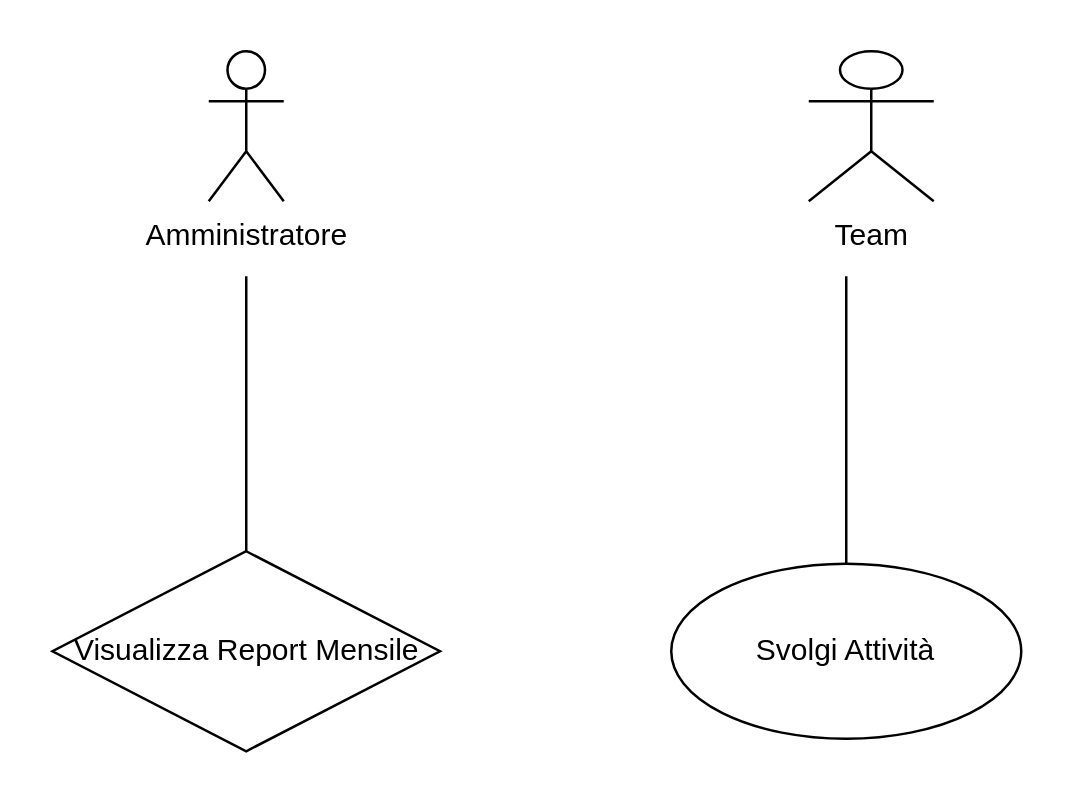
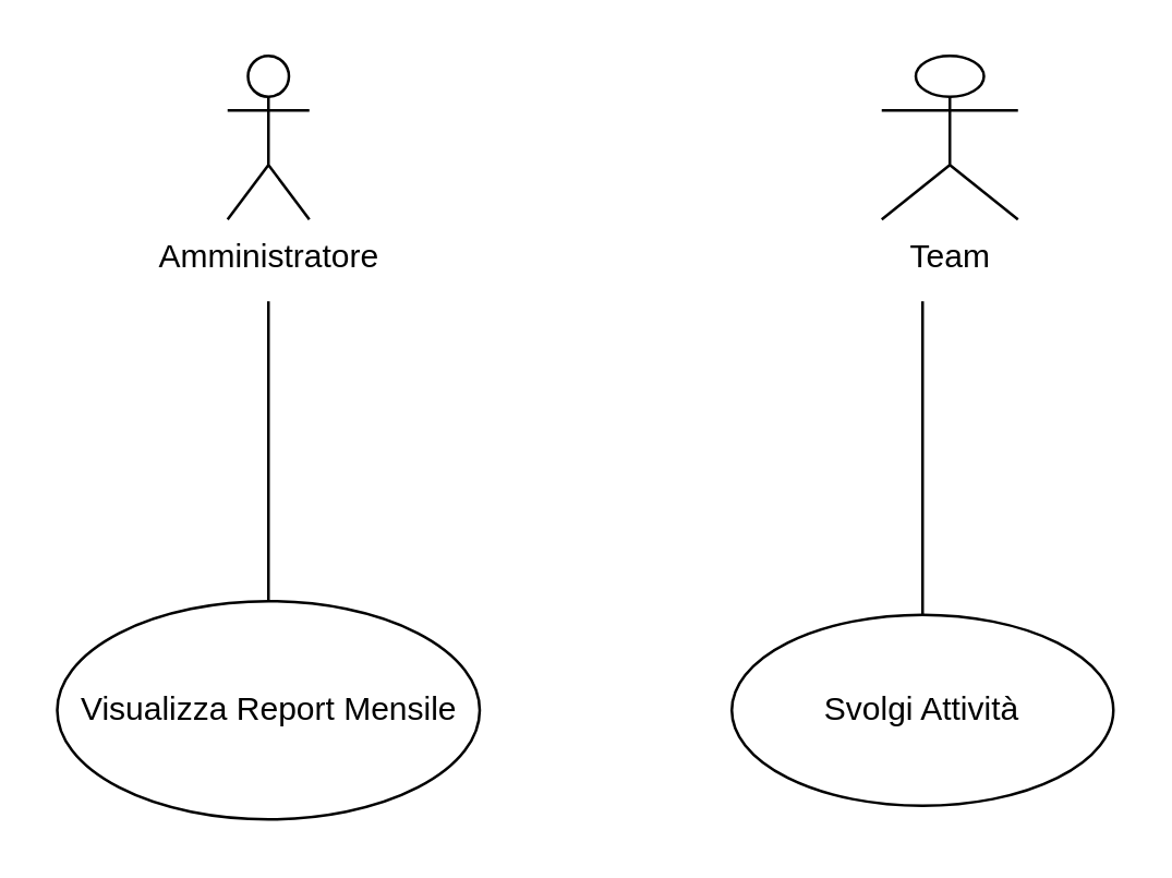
  <mxCell id="0" />
  <mxCell id="1" parent="0" />
  <mxCell id="2" value="Amministratore" style="shape=umlActor;verticalLabelPosition=bottom;verticalAlign=top;html=1;" vertex="1" parent="1"><mxGeometry x="83" y="20" width="30" height="60" as="geometry" /></mxCell>
  <mxCell id="3" value="Team" style="shape=umlActor;verticalLabelPosition=bottom;verticalAlign=top;html=1;" vertex="1" parent="1"><mxGeometry x="323" y="20" width="50" height="60" as="geometry" /></mxCell>
- <mxCell id="4" value="Visualizza Report Mensile" style="rhombus;whiteSpace=wrap;html=1;" vertex="1" parent="1"><mxGeometry x="20.5" y="220" width="155" height="80" as="geometry" /></mxCell>
+ <mxCell id="4" value="Visualizza Report Mensile" style="ellipse;whiteSpace=wrap;html=1;" vertex="1" parent="1"><mxGeometry x="20.5" y="220" width="155" height="80" as="geometry" /></mxCell>
  <mxCell id="5" value="Svolgi Attività" style="ellipse;whiteSpace=wrap;html=1;" vertex="1" parent="1"><mxGeometry x="268" y="225" width="140" height="70" as="geometry" /></mxCell>
  <mxCell id="6" value="" style="endArrow=none;html=1;edgeStyle=orthogonalEdgeStyle;rounded=0;" edge="1" parent="1" source="5"><mxGeometry relative="1" as="geometry"><mxPoint x="213" y="150" as="sourcePoint" /><mxPoint x="338" y="110" as="targetPoint" /></mxGeometry></mxCell>
  <mxCell id="7" value="" style="endArrow=none;html=1;edgeStyle=orthogonalEdgeStyle;rounded=0;" edge="1" parent="1" source="4"><mxGeometry relative="1" as="geometry"><mxPoint x="348" y="235" as="sourcePoint" /><mxPoint x="98" y="110" as="targetPoint" /></mxGeometry></mxCell>
